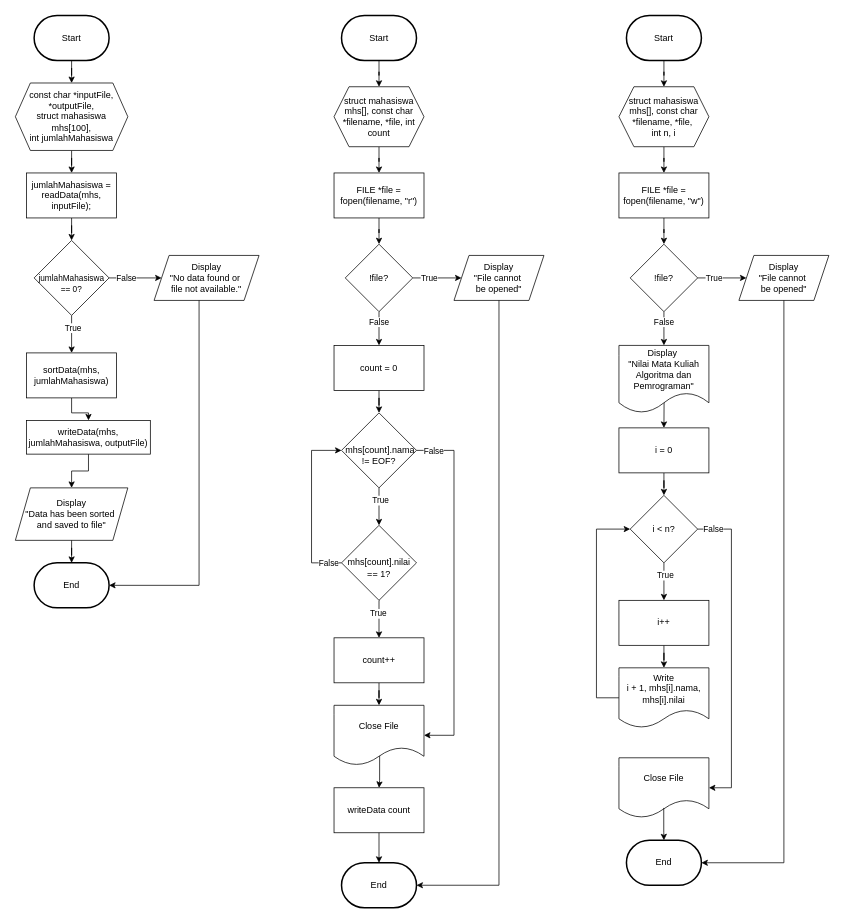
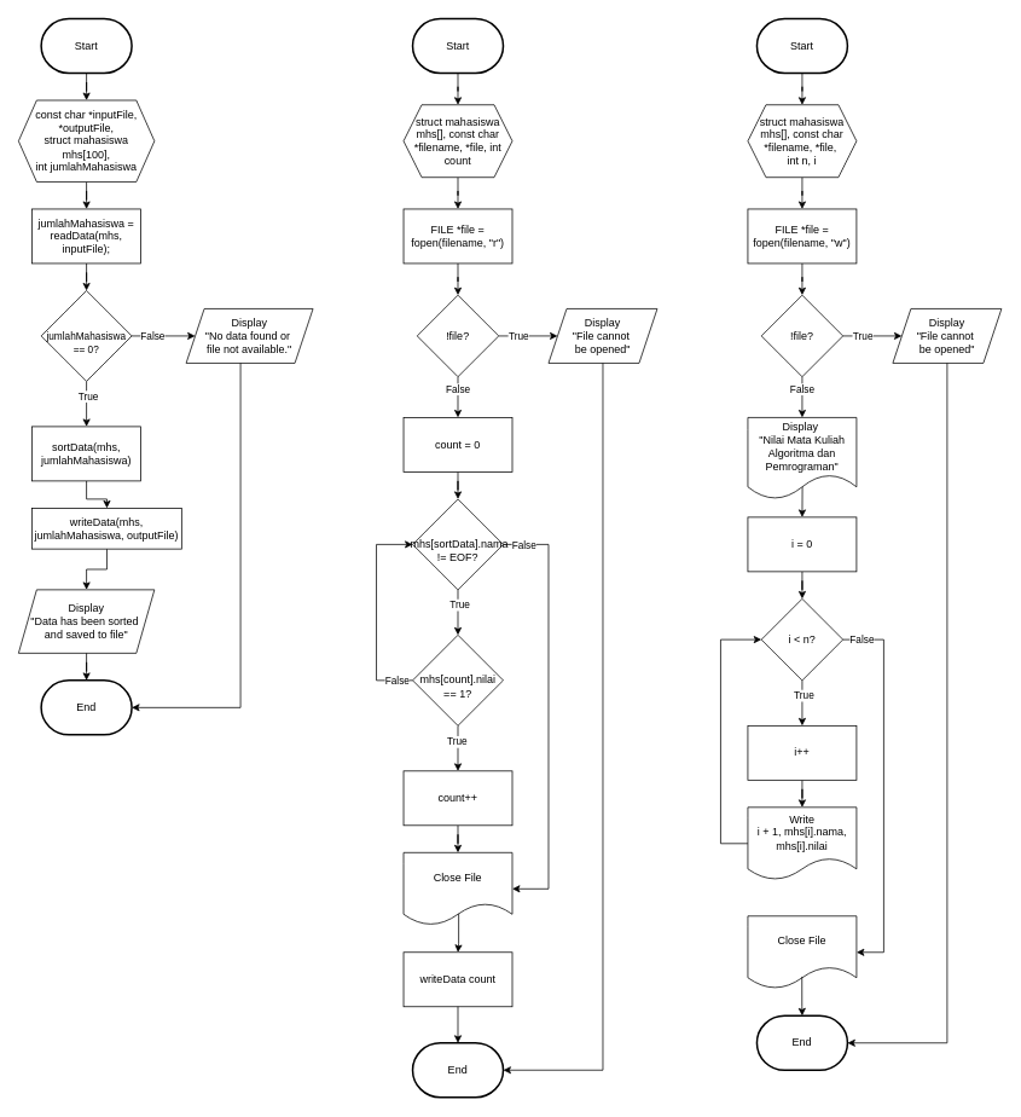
  <mxCell id="0" />
  <mxCell id="1" parent="0" />
  <mxCell id="2" style="edgeStyle=orthogonalEdgeStyle;rounded=0;orthogonalLoop=1;jettySize=auto;html=1;entryX=0.5;entryY=0;entryDx=0;entryDy=0;" parent="1" source="3" target="20" edge="1"><mxGeometry relative="1" as="geometry" /></mxCell>
  <mxCell id="3" value="Start" style="strokeWidth=2;html=1;shape=mxgraph.flowchart.terminator;whiteSpace=wrap;" parent="1" vertex="1"><mxGeometry x="45" y="20" width="100" height="60" as="geometry" /></mxCell>
  <mxCell id="4" style="edgeStyle=orthogonalEdgeStyle;rounded=0;orthogonalLoop=1;jettySize=auto;html=1;entryX=0.5;entryY=0;entryDx=0;entryDy=0;" parent="1" source="5" target="10" edge="1"><mxGeometry relative="1" as="geometry" /></mxCell>
  <mxCell id="5" value="jumlahMahasiswa = readData(mhs, inputFile);" style="rounded=0;whiteSpace=wrap;html=1;" parent="1" vertex="1"><mxGeometry x="35" y="230" width="120" height="60" as="geometry" /></mxCell>
  <mxCell id="6" style="edgeStyle=orthogonalEdgeStyle;rounded=0;orthogonalLoop=1;jettySize=auto;html=1;entryX=0;entryY=0.5;entryDx=0;entryDy=0;" parent="1" source="10" target="11" edge="1"><mxGeometry relative="1" as="geometry" /></mxCell>
  <mxCell id="7" value="False" style="edgeLabel;html=1;align=center;verticalAlign=middle;resizable=0;points=[];" parent="6" vertex="1" connectable="0"><mxGeometry x="-0.374" y="1" relative="1" as="geometry"><mxPoint as="offset" /></mxGeometry></mxCell>
  <mxCell id="8" style="edgeStyle=orthogonalEdgeStyle;rounded=0;orthogonalLoop=1;jettySize=auto;html=1;entryX=0.5;entryY=0;entryDx=0;entryDy=0;" parent="1" source="10" target="15" edge="1"><mxGeometry relative="1" as="geometry" /></mxCell>
  <mxCell id="9" value="True" style="edgeLabel;html=1;align=center;verticalAlign=middle;resizable=0;points=[];" parent="8" vertex="1" connectable="0"><mxGeometry x="-0.356" y="1" relative="1" as="geometry"><mxPoint as="offset" /></mxGeometry></mxCell>
  <mxCell id="10" value="&lt;div&gt;&lt;font style=&quot;font-size: 11px;&quot;&gt;&lt;br&gt;&lt;/font&gt;&lt;/div&gt;&lt;font style=&quot;font-size: 11px;&quot;&gt;jumlahMahasiswa&lt;/font&gt;&lt;div&gt;&lt;span data-darkreader-inline-color=&quot;&quot; data-darkreader-inline-bgcolor=&quot;&quot; style=&quot;font-size: 11px; background-color: initial; color: rgb(0, 0, 0); --darkreader-inline-bgcolor: initial; --darkreader-inline-color: #e8e6e3;&quot;&gt;== 0?&lt;/span&gt;&lt;/div&gt;" style="rhombus;whiteSpace=wrap;html=1;" parent="1" vertex="1"><mxGeometry x="45" y="320" width="100" height="100" as="geometry" /></mxCell>
  <mxCell id="11" value="Display&lt;div&gt;&quot;No data found or&amp;nbsp;&lt;/div&gt;&lt;div&gt;file not available.&quot;&lt;/div&gt;" style="shape=parallelogram;perimeter=parallelogramPerimeter;whiteSpace=wrap;html=1;fixedSize=1;" parent="1" vertex="1"><mxGeometry x="205" y="340" width="140" height="60" as="geometry" /></mxCell>
  <mxCell id="12" value="End" style="strokeWidth=2;html=1;shape=mxgraph.flowchart.terminator;whiteSpace=wrap;" parent="1" vertex="1"><mxGeometry x="45" y="750" width="100" height="60" as="geometry" /></mxCell>
  <mxCell id="13" style="edgeStyle=orthogonalEdgeStyle;rounded=0;orthogonalLoop=1;jettySize=auto;html=1;entryX=1;entryY=0.5;entryDx=0;entryDy=0;entryPerimeter=0;" parent="1" source="11" target="12" edge="1"><mxGeometry relative="1" as="geometry"><Array as="points"><mxPoint x="265" y="780" /></Array></mxGeometry></mxCell>
  <mxCell id="14" style="edgeStyle=orthogonalEdgeStyle;rounded=0;orthogonalLoop=1;jettySize=auto;html=1;entryX=0.5;entryY=0;entryDx=0;entryDy=0;" parent="1" source="15" target="17" edge="1"><mxGeometry relative="1" as="geometry" /></mxCell>
  <mxCell id="15" value="sortData(mhs, jumlahMahasiswa)" style="rounded=0;whiteSpace=wrap;html=1;" parent="1" vertex="1"><mxGeometry x="35" y="470" width="120" height="60" as="geometry" /></mxCell>
  <mxCell id="16" style="edgeStyle=orthogonalEdgeStyle;rounded=0;orthogonalLoop=1;jettySize=auto;html=1;entryX=0.5;entryY=0;entryDx=0;entryDy=0;" parent="1" source="17" target="18" edge="1"><mxGeometry relative="1" as="geometry" /></mxCell>
  <mxCell id="17" value="writeData(mhs, jumlahMahasiswa, outputFile)" style="rounded=0;whiteSpace=wrap;html=1;" parent="1" vertex="1"><mxGeometry x="35" y="560" width="165" height="45" as="geometry" /></mxCell>
  <mxCell id="18" value="Display&lt;div&gt;&quot;Data has been sorted&amp;nbsp;&lt;/div&gt;&lt;div&gt;and saved to file&quot;&lt;/div&gt;" style="shape=parallelogram;perimeter=parallelogramPerimeter;whiteSpace=wrap;html=1;fixedSize=1;" parent="1" vertex="1"><mxGeometry x="20" y="650" width="150" height="70" as="geometry" /></mxCell>
  <mxCell id="19" style="edgeStyle=orthogonalEdgeStyle;rounded=0;orthogonalLoop=1;jettySize=auto;html=1;entryX=0.5;entryY=0;entryDx=0;entryDy=0;" parent="1" source="20" target="5" edge="1"><mxGeometry relative="1" as="geometry" /></mxCell>
  <mxCell id="20" value="&lt;div&gt;const char *inputFile, *outputFile,&lt;br&gt;&lt;/div&gt;struct mahasiswa mhs[100],&lt;div&gt;int jumlahMahasiswa&lt;/div&gt;" style="shape=hexagon;perimeter=hexagonPerimeter2;whiteSpace=wrap;html=1;fixedSize=1;" parent="1" vertex="1"><mxGeometry x="20" y="110" width="150" height="90" as="geometry" /></mxCell>
  <mxCell id="21" style="edgeStyle=orthogonalEdgeStyle;rounded=0;orthogonalLoop=1;jettySize=auto;html=1;entryX=0.5;entryY=0;entryDx=0;entryDy=0;entryPerimeter=0;" parent="1" source="18" target="12" edge="1"><mxGeometry relative="1" as="geometry" /></mxCell>
  <mxCell id="22" style="edgeStyle=orthogonalEdgeStyle;rounded=0;orthogonalLoop=1;jettySize=auto;html=1;entryX=0.5;entryY=0;entryDx=0;entryDy=0;" parent="1" source="23" target="25" edge="1"><mxGeometry relative="1" as="geometry" /></mxCell>
  <mxCell id="23" value="Start" style="strokeWidth=2;html=1;shape=mxgraph.flowchart.terminator;whiteSpace=wrap;" parent="1" vertex="1"><mxGeometry x="455" y="20" width="100" height="60" as="geometry" /></mxCell>
  <mxCell id="24" style="edgeStyle=orthogonalEdgeStyle;rounded=0;orthogonalLoop=1;jettySize=auto;html=1;entryX=0.5;entryY=0;entryDx=0;entryDy=0;" parent="1" source="25" target="27" edge="1"><mxGeometry relative="1" as="geometry" /></mxCell>
  <mxCell id="25" value="struct&amp;nbsp;mahasiswa mhs[], const char *filename, *file, int count" style="shape=hexagon;perimeter=hexagonPerimeter2;whiteSpace=wrap;html=1;fixedSize=1;" parent="1" vertex="1"><mxGeometry x="445" y="115" width="120" height="80" as="geometry" /></mxCell>
  <mxCell id="26" style="edgeStyle=orthogonalEdgeStyle;rounded=0;orthogonalLoop=1;jettySize=auto;html=1;entryX=0.5;entryY=0;entryDx=0;entryDy=0;" parent="1" source="27" target="32" edge="1"><mxGeometry relative="1" as="geometry" /></mxCell>
  <mxCell id="27" value="FILE *file = fopen(filename, &quot;r&quot;)" style="rounded=0;whiteSpace=wrap;html=1;" parent="1" vertex="1"><mxGeometry x="445" y="230" width="120" height="60" as="geometry" /></mxCell>
  <mxCell id="28" style="edgeStyle=orthogonalEdgeStyle;rounded=0;orthogonalLoop=1;jettySize=auto;html=1;entryX=0;entryY=0.5;entryDx=0;entryDy=0;" parent="1" source="32" target="33" edge="1"><mxGeometry relative="1" as="geometry" /></mxCell>
  <mxCell id="29" value="True" style="edgeLabel;html=1;align=center;verticalAlign=middle;resizable=0;points=[];" parent="28" vertex="1" connectable="0"><mxGeometry x="-0.349" y="1" relative="1" as="geometry"><mxPoint as="offset" /></mxGeometry></mxCell>
  <mxCell id="30" style="edgeStyle=orthogonalEdgeStyle;rounded=0;orthogonalLoop=1;jettySize=auto;html=1;entryX=0.5;entryY=0;entryDx=0;entryDy=0;" parent="1" source="32" target="35" edge="1"><mxGeometry relative="1" as="geometry" /></mxCell>
  <mxCell id="31" value="False" style="edgeLabel;html=1;align=center;verticalAlign=middle;resizable=0;points=[];" parent="30" vertex="1" connectable="0"><mxGeometry x="-0.41" y="-1" relative="1" as="geometry"><mxPoint as="offset" /></mxGeometry></mxCell>
  <mxCell id="32" value="!file?" style="rhombus;whiteSpace=wrap;html=1;" parent="1" vertex="1"><mxGeometry x="460" y="325" width="90" height="90" as="geometry" /></mxCell>
  <mxCell id="33" value="Display&lt;div&gt;&quot;File cannot&amp;nbsp;&lt;/div&gt;&lt;div&gt;be opened&quot;&lt;/div&gt;" style="shape=parallelogram;perimeter=parallelogramPerimeter;whiteSpace=wrap;html=1;fixedSize=1;" parent="1" vertex="1"><mxGeometry x="605" y="340" width="120" height="60" as="geometry" /></mxCell>
  <mxCell id="34" style="edgeStyle=orthogonalEdgeStyle;rounded=0;orthogonalLoop=1;jettySize=auto;html=1;entryX=0.5;entryY=0;entryDx=0;entryDy=0;" parent="1" source="35" target="38" edge="1"><mxGeometry relative="1" as="geometry" /></mxCell>
  <mxCell id="35" value="count = 0" style="rounded=0;whiteSpace=wrap;html=1;" parent="1" vertex="1"><mxGeometry x="445" y="460" width="120" height="60" as="geometry" /></mxCell>
  <mxCell id="36" style="edgeStyle=orthogonalEdgeStyle;rounded=0;orthogonalLoop=1;jettySize=auto;html=1;entryX=0.5;entryY=0;entryDx=0;entryDy=0;" parent="1" source="38" target="43" edge="1"><mxGeometry relative="1" as="geometry" /></mxCell>
  <mxCell id="37" value="True" style="edgeLabel;html=1;align=center;verticalAlign=middle;resizable=0;points=[];" parent="36" vertex="1" connectable="0"><mxGeometry x="-0.36" y="1" relative="1" as="geometry"><mxPoint as="offset" /></mxGeometry></mxCell>
- <mxCell id="38" value="&lt;div&gt;&lt;br&gt;&lt;/div&gt;&amp;nbsp;mhs[count].&lt;span data-darkreader-inline-color=&quot;&quot; data-darkreader-inline-bgcolor=&quot;&quot; style=&quot;background-color: initial; color: rgb(0, 0, 0); --darkreader-inline-bgcolor: initial; --darkreader-inline-color: #e8e6e3;&quot;&gt;nama != EOF?&lt;/span&gt;" style="rhombus;whiteSpace=wrap;html=1;" parent="1" vertex="1"><mxGeometry x="455" y="550" width="100" height="100" as="geometry" /></mxCell>
+ <mxCell id="38" value="&lt;div&gt;&lt;br&gt;&lt;/div&gt;&amp;nbsp;mhs[sortData].&lt;span data-darkreader-inline-color=&quot;&quot; data-darkreader-inline-bgcolor=&quot;&quot; style=&quot;background-color: initial; color: rgb(0, 0, 0); --darkreader-inline-bgcolor: initial; --darkreader-inline-color: #e8e6e3;&quot;&gt;nama != EOF?&lt;/span&gt;" style="rhombus;whiteSpace=wrap;html=1;" parent="1" vertex="1"><mxGeometry x="455" y="550" width="100" height="100" as="geometry" /></mxCell>
  <mxCell id="39" style="edgeStyle=orthogonalEdgeStyle;rounded=0;orthogonalLoop=1;jettySize=auto;html=1;entryX=0;entryY=0.5;entryDx=0;entryDy=0;" parent="1" source="43" target="38" edge="1"><mxGeometry relative="1" as="geometry"><Array as="points"><mxPoint x="415" y="750" /><mxPoint x="415" y="600" /></Array></mxGeometry></mxCell>
  <mxCell id="40" value="False" style="edgeLabel;html=1;align=center;verticalAlign=middle;resizable=0;points=[];" parent="39" vertex="1" connectable="0"><mxGeometry x="-0.843" relative="1" as="geometry"><mxPoint as="offset" /></mxGeometry></mxCell>
  <mxCell id="41" style="edgeStyle=orthogonalEdgeStyle;rounded=0;orthogonalLoop=1;jettySize=auto;html=1;" parent="1" source="43" target="48" edge="1"><mxGeometry relative="1" as="geometry" /></mxCell>
  <mxCell id="42" value="True" style="edgeLabel;html=1;align=center;verticalAlign=middle;resizable=0;points=[];" parent="41" vertex="1" connectable="0"><mxGeometry x="-0.306" y="-2" relative="1" as="geometry"><mxPoint as="offset" /></mxGeometry></mxCell>
  <mxCell id="43" value="&lt;div&gt;&lt;br&gt;&lt;/div&gt;mhs[count].nilai == 1?" style="rhombus;whiteSpace=wrap;html=1;" parent="1" vertex="1"><mxGeometry x="455" y="700" width="100" height="100" as="geometry" /></mxCell>
  <mxCell id="44" value="End" style="strokeWidth=2;html=1;shape=mxgraph.flowchart.terminator;whiteSpace=wrap;" parent="1" vertex="1"><mxGeometry x="455" y="1150" width="100" height="60" as="geometry" /></mxCell>
  <mxCell id="45" style="edgeStyle=orthogonalEdgeStyle;rounded=0;orthogonalLoop=1;jettySize=auto;html=1;entryX=1;entryY=0.5;entryDx=0;entryDy=0;" parent="1" source="38" edge="1"><mxGeometry relative="1" as="geometry"><Array as="points"><mxPoint x="605" y="600" /><mxPoint x="605" y="980" /></Array><mxPoint x="565" y="980" as="targetPoint" /></mxGeometry></mxCell>
  <mxCell id="46" value="False" style="edgeLabel;html=1;align=center;verticalAlign=middle;resizable=0;points=[];" parent="45" vertex="1" connectable="0"><mxGeometry x="-0.906" relative="1" as="geometry"><mxPoint as="offset" /></mxGeometry></mxCell>
  <mxCell id="47" style="edgeStyle=orthogonalEdgeStyle;rounded=0;orthogonalLoop=1;jettySize=auto;html=1;entryX=0.5;entryY=0;entryDx=0;entryDy=0;" parent="1" source="48" target="78" edge="1"><mxGeometry relative="1" as="geometry"><mxPoint x="505" y="950" as="targetPoint" /></mxGeometry></mxCell>
  <mxCell id="48" value="count++" style="rounded=0;whiteSpace=wrap;html=1;" parent="1" vertex="1"><mxGeometry x="445" y="850" width="120" height="60" as="geometry" /></mxCell>
  <mxCell id="49" value="writeData count" style="rounded=0;whiteSpace=wrap;html=1;" parent="1" vertex="1"><mxGeometry x="445" y="1050" width="120" height="60" as="geometry" /></mxCell>
  <mxCell id="50" style="edgeStyle=orthogonalEdgeStyle;rounded=0;orthogonalLoop=1;jettySize=auto;html=1;entryX=0.5;entryY=0;entryDx=0;entryDy=0;entryPerimeter=0;" parent="1" source="49" target="44" edge="1"><mxGeometry relative="1" as="geometry" /></mxCell>
  <mxCell id="51" style="edgeStyle=orthogonalEdgeStyle;rounded=0;orthogonalLoop=1;jettySize=auto;html=1;entryX=0.5;entryY=0;entryDx=0;entryDy=0;exitX=0.507;exitY=0.817;exitDx=0;exitDy=0;exitPerimeter=0;" parent="1" source="78" target="49" edge="1"><mxGeometry relative="1" as="geometry"><mxPoint x="505" y="1010" as="sourcePoint" /></mxGeometry></mxCell>
  <mxCell id="52" style="edgeStyle=orthogonalEdgeStyle;rounded=0;orthogonalLoop=1;jettySize=auto;html=1;entryX=0.5;entryY=0;entryDx=0;entryDy=0;" edge="1" parent="1" source="53" target="56"><mxGeometry relative="1" as="geometry" /></mxCell>
  <mxCell id="53" value="Start" style="strokeWidth=2;html=1;shape=mxgraph.flowchart.terminator;whiteSpace=wrap;" vertex="1" parent="1"><mxGeometry x="835" y="20" width="100" height="60" as="geometry" /></mxCell>
  <mxCell id="54" style="edgeStyle=orthogonalEdgeStyle;rounded=0;orthogonalLoop=1;jettySize=auto;html=1;entryX=1;entryY=0.5;entryDx=0;entryDy=0;entryPerimeter=0;" edge="1" parent="1" source="33" target="44"><mxGeometry relative="1" as="geometry"><Array as="points"><mxPoint x="665" y="1180" /></Array></mxGeometry></mxCell>
  <mxCell id="55" style="edgeStyle=orthogonalEdgeStyle;rounded=0;orthogonalLoop=1;jettySize=auto;html=1;entryX=0.5;entryY=0;entryDx=0;entryDy=0;" edge="1" parent="1" source="56" target="58"><mxGeometry relative="1" as="geometry" /></mxCell>
  <mxCell id="56" value="struct&amp;nbsp;mahasiswa mhs[], const char *filename, *file,&amp;nbsp;&lt;div&gt;int n, i&lt;/div&gt;" style="shape=hexagon;perimeter=hexagonPerimeter2;whiteSpace=wrap;html=1;fixedSize=1;" vertex="1" parent="1"><mxGeometry x="825" y="115" width="120" height="80" as="geometry" /></mxCell>
  <mxCell id="57" style="edgeStyle=orthogonalEdgeStyle;rounded=0;orthogonalLoop=1;jettySize=auto;html=1;entryX=0.5;entryY=0;entryDx=0;entryDy=0;" edge="1" parent="1" source="58" target="59"><mxGeometry relative="1" as="geometry" /></mxCell>
  <mxCell id="58" value="FILE *file = fopen(filename, &quot;w&quot;)" style="rounded=0;whiteSpace=wrap;html=1;" vertex="1" parent="1"><mxGeometry x="825" y="230" width="120" height="60" as="geometry" /></mxCell>
  <mxCell id="59" value="!file?" style="rhombus;whiteSpace=wrap;html=1;" vertex="1" parent="1"><mxGeometry x="840" y="325" width="90" height="90" as="geometry" /></mxCell>
  <mxCell id="60" style="edgeStyle=orthogonalEdgeStyle;rounded=0;orthogonalLoop=1;jettySize=auto;html=1;entryX=0;entryY=0.5;entryDx=0;entryDy=0;exitX=1;exitY=0.5;exitDx=0;exitDy=0;" edge="1" parent="1" target="64" source="59"><mxGeometry relative="1" as="geometry"><mxPoint x="930" y="370" as="sourcePoint" /></mxGeometry></mxCell>
  <mxCell id="61" value="True" style="edgeLabel;html=1;align=center;verticalAlign=middle;resizable=0;points=[];" vertex="1" connectable="0" parent="60"><mxGeometry x="-0.349" y="1" relative="1" as="geometry"><mxPoint as="offset" /></mxGeometry></mxCell>
  <mxCell id="62" style="edgeStyle=orthogonalEdgeStyle;rounded=0;orthogonalLoop=1;jettySize=auto;html=1;entryX=0.5;entryY=0;entryDx=0;entryDy=0;exitX=0.5;exitY=1;exitDx=0;exitDy=0;" edge="1" parent="1" source="59" target="66"><mxGeometry relative="1" as="geometry"><mxPoint x="885" y="415" as="sourcePoint" /><mxPoint x="885" y="460" as="targetPoint" /></mxGeometry></mxCell>
  <mxCell id="63" value="False" style="edgeLabel;html=1;align=center;verticalAlign=middle;resizable=0;points=[];" vertex="1" connectable="0" parent="62"><mxGeometry x="-0.41" y="-1" relative="1" as="geometry"><mxPoint as="offset" /></mxGeometry></mxCell>
  <mxCell id="64" value="Display&lt;div&gt;&quot;File cannot&amp;nbsp;&lt;/div&gt;&lt;div&gt;be opened&quot;&lt;/div&gt;" style="shape=parallelogram;perimeter=parallelogramPerimeter;whiteSpace=wrap;html=1;fixedSize=1;" vertex="1" parent="1"><mxGeometry x="985" y="340" width="120" height="60" as="geometry" /></mxCell>
  <mxCell id="65" style="edgeStyle=orthogonalEdgeStyle;rounded=0;orthogonalLoop=1;jettySize=auto;html=1;exitX=0.502;exitY=0.809;exitDx=0;exitDy=0;exitPerimeter=0;entryX=0.5;entryY=0;entryDx=0;entryDy=0;" edge="1" parent="1" source="66" target="68"><mxGeometry relative="1" as="geometry"><mxPoint x="885.04" y="570.04" as="targetPoint" /></mxGeometry></mxCell>
  <mxCell id="66" value="Display&amp;nbsp;&lt;div&gt;&quot;Nilai Mata Kuliah Algoritma dan Pemrograman&quot;&lt;/div&gt;" style="shape=document;whiteSpace=wrap;html=1;boundedLbl=1;" vertex="1" parent="1"><mxGeometry x="825" y="460" width="120" height="90" as="geometry" /></mxCell>
  <mxCell id="67" style="edgeStyle=orthogonalEdgeStyle;rounded=0;orthogonalLoop=1;jettySize=auto;html=1;entryX=0.5;entryY=0;entryDx=0;entryDy=0;" edge="1" parent="1" source="68" target="73"><mxGeometry relative="1" as="geometry" /></mxCell>
  <mxCell id="68" value="i = 0" style="rounded=0;whiteSpace=wrap;html=1;" vertex="1" parent="1"><mxGeometry x="825" y="570" width="120" height="60" as="geometry" /></mxCell>
  <mxCell id="69" style="edgeStyle=orthogonalEdgeStyle;rounded=0;orthogonalLoop=1;jettySize=auto;html=1;" edge="1" parent="1" source="73" target="75"><mxGeometry relative="1" as="geometry" /></mxCell>
  <mxCell id="70" value="True" style="edgeLabel;html=1;align=center;verticalAlign=middle;resizable=0;points=[];" vertex="1" connectable="0" parent="69"><mxGeometry x="-0.366" y="1" relative="1" as="geometry"><mxPoint as="offset" /></mxGeometry></mxCell>
  <mxCell id="71" style="edgeStyle=orthogonalEdgeStyle;rounded=0;orthogonalLoop=1;jettySize=auto;html=1;entryX=1;entryY=0.5;entryDx=0;entryDy=0;" edge="1" parent="1" source="73" target="79"><mxGeometry relative="1" as="geometry"><Array as="points"><mxPoint x="975" y="705" /><mxPoint x="975" y="1050" /></Array></mxGeometry></mxCell>
  <mxCell id="72" value="False" style="edgeLabel;html=1;align=center;verticalAlign=middle;resizable=0;points=[];" vertex="1" connectable="0" parent="71"><mxGeometry x="-0.905" y="1" relative="1" as="geometry"><mxPoint as="offset" /></mxGeometry></mxCell>
  <mxCell id="73" value="i &amp;lt; n?" style="rhombus;whiteSpace=wrap;html=1;" vertex="1" parent="1"><mxGeometry x="840" y="660" width="90" height="90" as="geometry" /></mxCell>
  <mxCell id="74" style="edgeStyle=orthogonalEdgeStyle;rounded=0;orthogonalLoop=1;jettySize=auto;html=1;entryX=0.5;entryY=0;entryDx=0;entryDy=0;" edge="1" parent="1" source="75" target="77"><mxGeometry relative="1" as="geometry" /></mxCell>
  <mxCell id="75" value="i++" style="rounded=0;whiteSpace=wrap;html=1;" vertex="1" parent="1"><mxGeometry x="825" y="800" width="120" height="60" as="geometry" /></mxCell>
  <mxCell id="76" style="edgeStyle=orthogonalEdgeStyle;rounded=0;orthogonalLoop=1;jettySize=auto;html=1;entryX=0;entryY=0.5;entryDx=0;entryDy=0;" edge="1" parent="1" source="77" target="73"><mxGeometry relative="1" as="geometry"><Array as="points"><mxPoint x="795" y="930" /><mxPoint x="795" y="705" /></Array></mxGeometry></mxCell>
  <mxCell id="77" value="&lt;div&gt;Write&lt;/div&gt;i + 1, mhs[i].nama, mhs[i].nilai" style="shape=document;whiteSpace=wrap;html=1;boundedLbl=1;" vertex="1" parent="1"><mxGeometry x="825" y="890" width="120" height="80" as="geometry" /></mxCell>
  <mxCell id="78" value="Close File" style="shape=document;whiteSpace=wrap;html=1;boundedLbl=1;" vertex="1" parent="1"><mxGeometry x="445" y="940" width="120" height="80" as="geometry" /></mxCell>
  <mxCell id="79" value="Close File&lt;div&gt;&lt;/div&gt;" style="shape=document;whiteSpace=wrap;html=1;boundedLbl=1;" vertex="1" parent="1"><mxGeometry x="825" y="1010" width="120" height="80" as="geometry" /></mxCell>
  <mxCell id="80" value="End" style="strokeWidth=2;html=1;shape=mxgraph.flowchart.terminator;whiteSpace=wrap;" vertex="1" parent="1"><mxGeometry x="835" y="1120" width="100" height="60" as="geometry" /></mxCell>
  <mxCell id="81" style="edgeStyle=orthogonalEdgeStyle;rounded=0;orthogonalLoop=1;jettySize=auto;html=1;entryX=0.5;entryY=0;entryDx=0;entryDy=0;entryPerimeter=0;exitX=0.498;exitY=0.836;exitDx=0;exitDy=0;exitPerimeter=0;" edge="1" parent="1" source="79" target="80"><mxGeometry relative="1" as="geometry"><mxPoint x="885" y="1080" as="sourcePoint" /></mxGeometry></mxCell>
  <mxCell id="82" style="edgeStyle=orthogonalEdgeStyle;rounded=0;orthogonalLoop=1;jettySize=auto;html=1;entryX=1;entryY=0.5;entryDx=0;entryDy=0;entryPerimeter=0;exitX=0.5;exitY=1;exitDx=0;exitDy=0;" edge="1" parent="1" source="64" target="80"><mxGeometry relative="1" as="geometry"><Array as="points"><mxPoint x="1045" y="1150" /></Array></mxGeometry></mxCell>
